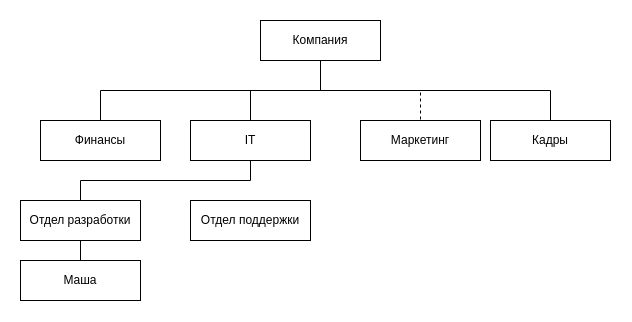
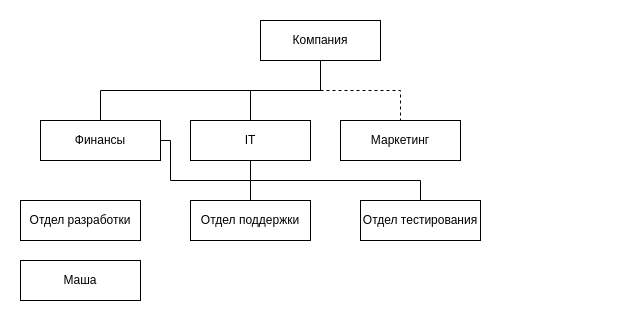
  <mxCell id="0" />
  <mxCell id="1" parent="0" />
  <mxCell id="2" style="edgeStyle=orthogonalEdgeStyle;rounded=0;orthogonalLoop=1;jettySize=auto;html=1;entryX=0.5;entryY=0;entryDx=0;entryDy=0;endArrow=none;endFill=0;" edge="1" parent="1" source="6" target="10"><mxGeometry relative="1" as="geometry" /></mxCell>
  <mxCell id="3" style="edgeStyle=orthogonalEdgeStyle;rounded=0;orthogonalLoop=1;jettySize=auto;html=1;exitX=0.5;exitY=1;exitDx=0;exitDy=0;entryX=0.5;entryY=0;entryDx=0;entryDy=0;endArrow=none;endFill=0;" edge="1" parent="1" source="6" target="13"><mxGeometry relative="1" as="geometry" /></mxCell>
  <mxCell id="4" style="edgeStyle=orthogonalEdgeStyle;rounded=0;orthogonalLoop=1;jettySize=auto;html=1;exitX=0.5;exitY=1;exitDx=0;exitDy=0;entryX=0.5;entryY=0;entryDx=0;entryDy=0;endArrow=none;endFill=0;dashed=1;" edge="1" parent="1" source="6" target="12"><mxGeometry relative="1" as="geometry" /></mxCell>
- <mxCell id="5" style="edgeStyle=orthogonalEdgeStyle;rounded=0;orthogonalLoop=1;jettySize=auto;html=1;exitX=0.5;exitY=1;exitDx=0;exitDy=0;entryX=0.5;entryY=0;entryDx=0;entryDy=0;endArrow=none;endFill=0;" edge="1" parent="1" source="6" target="11"><mxGeometry relative="1" as="geometry" /></mxCell>
  <mxCell id="6" value="Компания" style="rounded=0;whiteSpace=wrap;html=1;" vertex="1" parent="1"><mxGeometry x="260" y="20" width="120" height="40" as="geometry" /></mxCell>
- <mxCell id="8" style="edgeStyle=orthogonalEdgeStyle;rounded=0;orthogonalLoop=1;jettySize=auto;html=1;exitX=0.5;exitY=1;exitDx=0;exitDy=0;entryX=0.5;entryY=0;entryDx=0;entryDy=0;endArrow=none;endFill=0;" edge="1" parent="1" source="10" target="16"><mxGeometry relative="1" as="geometry" /></mxCell>
+ <mxCell id="7" style="edgeStyle=orthogonalEdgeStyle;rounded=0;orthogonalLoop=1;jettySize=auto;html=1;entryX=0.5;entryY=0;entryDx=0;entryDy=0;endArrow=none;endFill=0;" edge="1" parent="1" source="10" target="18"><mxGeometry relative="1" as="geometry" /></mxCell>
+ <mxCell id="8" style="edgeStyle=orthogonalEdgeStyle;rounded=0;orthogonalLoop=1;jettySize=auto;html=1;exitX=0.5;exitY=1;exitDx=0;exitDy=0;endArrow=none;endFill=0;" edge="1" parent="1" source="10" target="13"><mxGeometry relative="1" as="geometry" /></mxCell>
+ <mxCell id="9" style="edgeStyle=orthogonalEdgeStyle;rounded=0;orthogonalLoop=1;jettySize=auto;html=1;exitX=0.5;exitY=1;exitDx=0;exitDy=0;endArrow=none;endFill=0;" edge="1" parent="1" source="10" target="17"><mxGeometry relative="1" as="geometry" /></mxCell>
  <mxCell id="10" value="IT" style="rounded=0;whiteSpace=wrap;html=1;" vertex="1" parent="1"><mxGeometry x="190" y="120" width="120" height="40" as="geometry" /></mxCell>
- <mxCell id="11" value="Кадры" style="rounded=0;whiteSpace=wrap;html=1;" vertex="1" parent="1"><mxGeometry x="490" y="120" width="120" height="40" as="geometry" /></mxCell>
- <mxCell id="12" value="Маркетинг" style="rounded=0;whiteSpace=wrap;html=1;" vertex="1" parent="1"><mxGeometry x="360" y="120" width="120" height="40" as="geometry" /></mxCell>
+ <mxCell id="12" value="Маркетинг" style="rounded=0;whiteSpace=wrap;html=1;" vertex="1" parent="1"><mxGeometry x="340" y="120" width="120" height="40" as="geometry" /></mxCell>
  <mxCell id="13" value="Финансы" style="rounded=0;whiteSpace=wrap;html=1;" vertex="1" parent="1"><mxGeometry x="40" y="120" width="120" height="40" as="geometry" /></mxCell>
  <mxCell id="14" value="Маша" style="rounded=0;whiteSpace=wrap;html=1;" vertex="1" parent="1"><mxGeometry x="20" y="260" width="120" height="40" as="geometry" /></mxCell>
- <mxCell id="15" style="edgeStyle=orthogonalEdgeStyle;rounded=0;orthogonalLoop=1;jettySize=auto;html=1;entryX=0.5;entryY=0;entryDx=0;entryDy=0;endArrow=none;endFill=0;" edge="1" parent="1" source="16" target="14"><mxGeometry relative="1" as="geometry" /></mxCell>
  <mxCell id="16" value="Отдел разработки" style="rounded=0;whiteSpace=wrap;html=1;" vertex="1" parent="1"><mxGeometry x="20" y="200" width="120" height="40" as="geometry" /></mxCell>
+ <mxCell id="17" value="Отдел тестирования" style="rounded=0;whiteSpace=wrap;html=1;" vertex="1" parent="1"><mxGeometry x="360" y="200" width="120" height="40" as="geometry" /></mxCell>
  <mxCell id="18" value="Отдел поддержки" style="rounded=0;whiteSpace=wrap;html=1;" vertex="1" parent="1"><mxGeometry x="190" y="200" width="120" height="40" as="geometry" /></mxCell>
